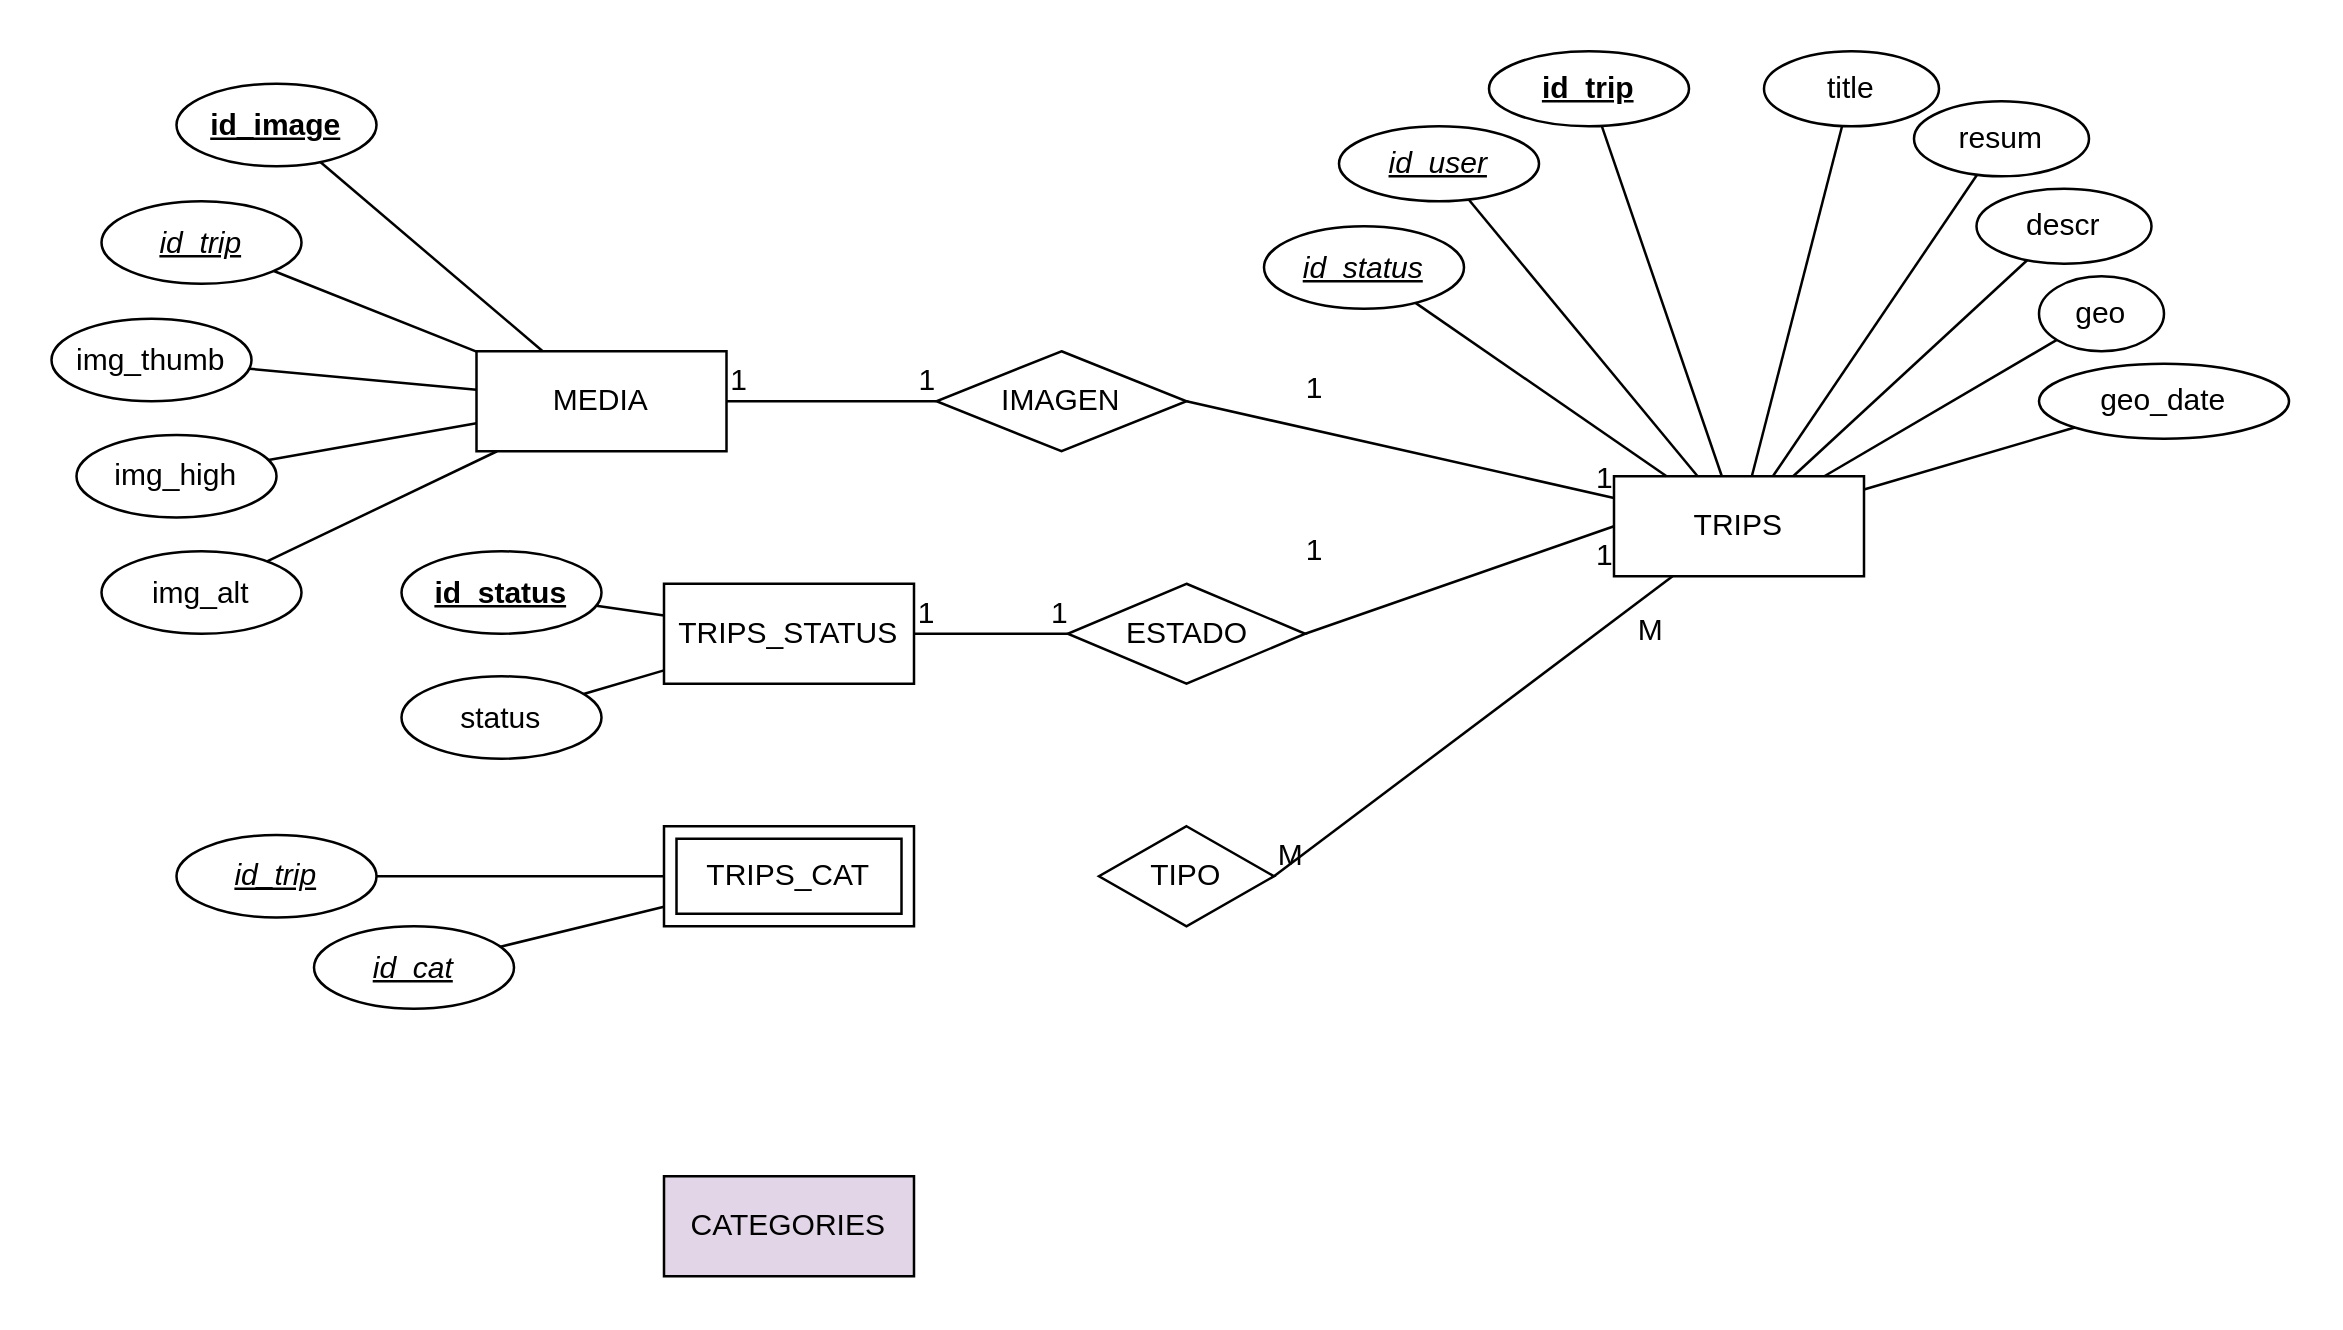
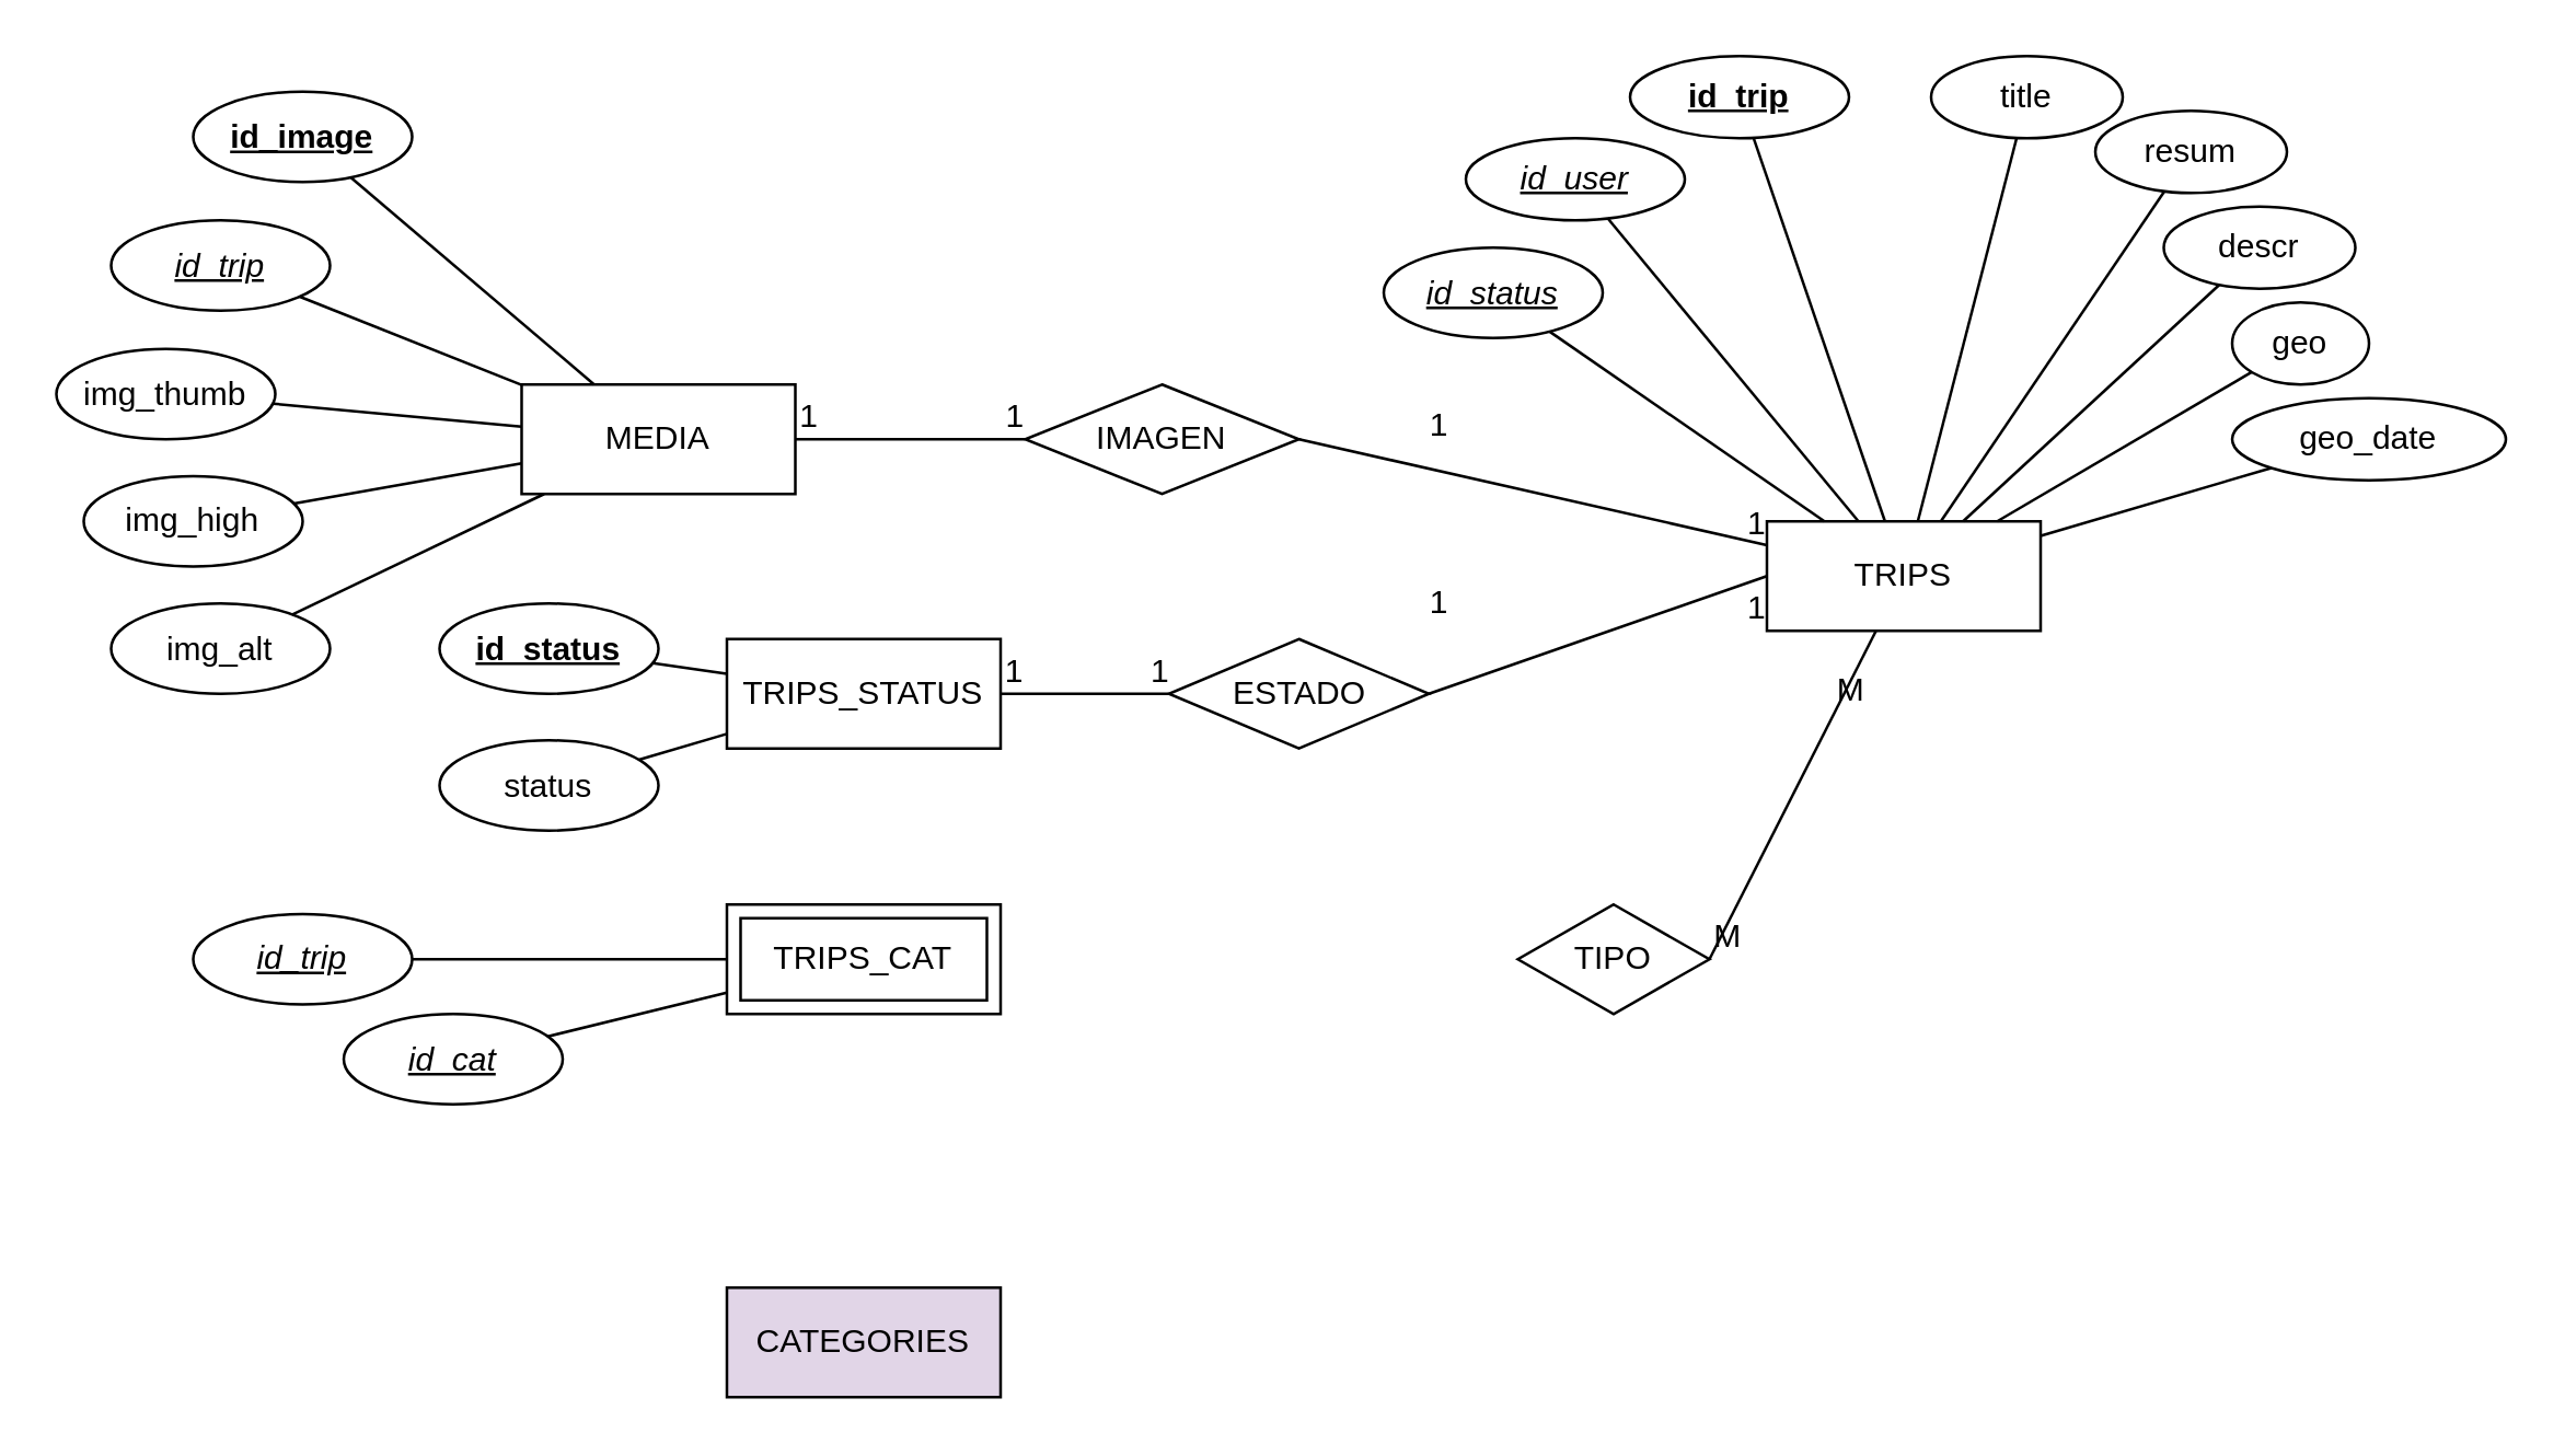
  <mxCell id="0" />
  <mxCell id="1" parent="0" />
  <mxCell id="2" value="TRIPS" style="whiteSpace=wrap;html=1;align=center;" vertex="1" parent="1"><mxGeometry x="645" y="190" width="100" height="40" as="geometry" /></mxCell>
  <mxCell id="3" value="CATEGORIES" style="whiteSpace=wrap;html=1;align=center;fillColor=#e1d5e7;" vertex="1" parent="1"><mxGeometry x="265" y="470" width="100" height="40" as="geometry" /></mxCell>
  <mxCell id="4" value="TRIPS_STATUS" style="whiteSpace=wrap;html=1;align=center;" vertex="1" parent="1"><mxGeometry x="265" y="233" width="100" height="40" as="geometry" /></mxCell>
  <mxCell id="5" value="MEDIA" style="whiteSpace=wrap;html=1;align=center;" vertex="1" parent="1"><mxGeometry x="190" y="140" width="100" height="40" as="geometry" /></mxCell>
  <mxCell id="6" value="geo_date" style="ellipse;whiteSpace=wrap;html=1;align=center;" vertex="1" parent="1"><mxGeometry x="815" y="145" width="100" height="30" as="geometry" /></mxCell>
  <mxCell id="7" value="descr" style="ellipse;whiteSpace=wrap;html=1;align=center;" vertex="1" parent="1"><mxGeometry x="790" y="75" width="70" height="30" as="geometry" /></mxCell>
  <mxCell id="8" value="resum" style="ellipse;whiteSpace=wrap;html=1;align=center;" vertex="1" parent="1"><mxGeometry x="765" y="40" width="70" height="30" as="geometry" /></mxCell>
  <mxCell id="9" value="title" style="ellipse;whiteSpace=wrap;html=1;align=center;" vertex="1" parent="1"><mxGeometry x="705" y="20" width="70" height="30" as="geometry" /></mxCell>
  <mxCell id="10" value="&lt;u&gt;&lt;i&gt;id_status&lt;/i&gt;&lt;/u&gt;" style="ellipse;whiteSpace=wrap;html=1;align=center;" vertex="1" parent="1"><mxGeometry x="505" y="90" width="80" height="33" as="geometry" /></mxCell>
  <mxCell id="11" value="&lt;b&gt;&lt;u&gt;id_trip&lt;/u&gt;&lt;/b&gt;" style="ellipse;whiteSpace=wrap;html=1;align=center;" vertex="1" parent="1"><mxGeometry x="595" y="20" width="80" height="30" as="geometry" /></mxCell>
  <mxCell id="12" value="&lt;u&gt;&lt;i&gt;id_user&lt;/i&gt;&lt;/u&gt;" style="ellipse;whiteSpace=wrap;html=1;align=center;" vertex="1" parent="1"><mxGeometry x="535" y="50" width="80" height="30" as="geometry" /></mxCell>
  <mxCell id="13" value="geo" style="ellipse;whiteSpace=wrap;html=1;align=center;" vertex="1" parent="1"><mxGeometry x="815" y="110" width="50" height="30" as="geometry" /></mxCell>
  <mxCell id="14" value="" style="endArrow=none;html=1;rounded=0;" edge="1" parent="1" source="2" target="13"><mxGeometry relative="1" as="geometry"><mxPoint x="425" y="540" as="sourcePoint" /><mxPoint x="585" y="540" as="targetPoint" /></mxGeometry></mxCell>
  <mxCell id="15" value="" style="endArrow=none;html=1;rounded=0;" edge="1" parent="1" source="2" target="6"><mxGeometry relative="1" as="geometry"><mxPoint x="755" y="222.632" as="sourcePoint" /><mxPoint x="845.427" y="227.391" as="targetPoint" /></mxGeometry></mxCell>
  <mxCell id="16" value="" style="endArrow=none;html=1;rounded=0;" edge="1" parent="1" source="2" target="7"><mxGeometry relative="1" as="geometry"><mxPoint x="765" y="232.632" as="sourcePoint" /><mxPoint x="855.427" y="237.391" as="targetPoint" /></mxGeometry></mxCell>
  <mxCell id="17" value="" style="endArrow=none;html=1;rounded=0;" edge="1" parent="1" source="2" target="8"><mxGeometry relative="1" as="geometry"><mxPoint x="775" y="242.632" as="sourcePoint" /><mxPoint x="865.427" y="247.391" as="targetPoint" /></mxGeometry></mxCell>
  <mxCell id="18" value="" style="endArrow=none;html=1;rounded=0;" edge="1" parent="1" source="9" target="2"><mxGeometry relative="1" as="geometry"><mxPoint x="785" y="252.632" as="sourcePoint" /><mxPoint x="875.427" y="257.391" as="targetPoint" /></mxGeometry></mxCell>
  <mxCell id="19" value="" style="endArrow=none;html=1;rounded=0;" edge="1" parent="1" source="11" target="2"><mxGeometry relative="1" as="geometry"><mxPoint x="795" y="262.632" as="sourcePoint" /><mxPoint x="885.427" y="267.391" as="targetPoint" /></mxGeometry></mxCell>
  <mxCell id="20" value="" style="endArrow=none;html=1;rounded=0;" edge="1" parent="1" source="2" target="12"><mxGeometry relative="1" as="geometry"><mxPoint x="805" y="272.632" as="sourcePoint" /><mxPoint x="895.427" y="277.391" as="targetPoint" /></mxGeometry></mxCell>
  <mxCell id="21" value="" style="endArrow=none;html=1;rounded=0;" edge="1" parent="1" source="2" target="10"><mxGeometry relative="1" as="geometry"><mxPoint x="815" y="282.632" as="sourcePoint" /><mxPoint x="905.427" y="287.391" as="targetPoint" /></mxGeometry></mxCell>
  <mxCell id="22" value="IMAGEN" style="shape=rhombus;perimeter=rhombusPerimeter;whiteSpace=wrap;html=1;align=center;" vertex="1" parent="1"><mxGeometry x="374" y="140" width="100" height="40" as="geometry" /></mxCell>
  <mxCell id="23" value="ESTADO" style="shape=rhombus;perimeter=rhombusPerimeter;whiteSpace=wrap;html=1;align=center;" vertex="1" parent="1"><mxGeometry x="426.5" y="233" width="95" height="40" as="geometry" /></mxCell>
- <mxCell id="24" value="TIPO" style="shape=rhombus;perimeter=rhombusPerimeter;whiteSpace=wrap;html=1;align=center;" vertex="1" parent="1"><mxGeometry x="439" y="330" width="70" height="40" as="geometry" /></mxCell>
+ <mxCell id="24" value="TIPO" style="shape=rhombus;perimeter=rhombusPerimeter;whiteSpace=wrap;html=1;align=center;" vertex="1" parent="1"><mxGeometry x="554" y="330" width="70" height="40" as="geometry" /></mxCell>
  <mxCell id="25" value="TRIPS_CAT" style="shape=ext;margin=3;double=1;whiteSpace=wrap;html=1;align=center;" vertex="1" parent="1"><mxGeometry x="265" y="330" width="100" height="40" as="geometry" /></mxCell>
  <mxCell id="26" value="" style="endArrow=none;html=1;rounded=0;exitX=1;exitY=0.5;exitDx=0;exitDy=0;" edge="1" parent="1" source="22" target="2"><mxGeometry relative="1" as="geometry"><mxPoint x="535" y="180" as="sourcePoint" /><mxPoint x="455" y="480" as="targetPoint" /></mxGeometry></mxCell>
  <mxCell id="27" value="" style="resizable=0;html=1;align=left;verticalAlign=bottom;" connectable="0" vertex="1" parent="26"><mxGeometry x="-1" relative="1" as="geometry" /></mxCell>
  <mxCell id="28" value="1" style="resizable=0;html=1;align=right;verticalAlign=bottom;" connectable="0" vertex="1" parent="26"><mxGeometry x="1" relative="1" as="geometry" /></mxCell>
  <mxCell id="29" value="" style="endArrow=none;html=1;rounded=0;entryX=0;entryY=0.5;entryDx=0;entryDy=0;" edge="1" parent="1" source="5" target="22"><mxGeometry relative="1" as="geometry"><mxPoint x="255" y="480" as="sourcePoint" /><mxPoint x="415" y="480" as="targetPoint" /></mxGeometry></mxCell>
  <mxCell id="30" value="1" style="resizable=0;html=1;align=left;verticalAlign=bottom;" connectable="0" vertex="1" parent="29"><mxGeometry x="-1" relative="1" as="geometry" /></mxCell>
  <mxCell id="31" value="1" style="resizable=0;html=1;align=right;verticalAlign=bottom;" connectable="0" vertex="1" parent="29"><mxGeometry x="1" relative="1" as="geometry" /></mxCell>
  <mxCell id="32" value="1" style="text;html=1;align=center;verticalAlign=middle;resizable=0;points=[];;autosize=1;" vertex="1" parent="1"><mxGeometry x="515" y="145" width="20" height="20" as="geometry" /></mxCell>
  <mxCell id="33" value="" style="endArrow=none;html=1;rounded=0;entryX=0;entryY=0.5;entryDx=0;entryDy=0;exitX=1;exitY=0.5;exitDx=0;exitDy=0;" edge="1" parent="1" source="23" target="2"><mxGeometry relative="1" as="geometry"><mxPoint x="525" y="228" as="sourcePoint" /><mxPoint x="655" y="205.294" as="targetPoint" /></mxGeometry></mxCell>
  <mxCell id="34" value="" style="resizable=0;html=1;align=left;verticalAlign=bottom;" connectable="0" vertex="1" parent="33"><mxGeometry x="-1" relative="1" as="geometry" /></mxCell>
  <mxCell id="35" value="1" style="resizable=0;html=1;align=right;verticalAlign=bottom;" connectable="0" vertex="1" parent="33"><mxGeometry x="1" relative="1" as="geometry"><mxPoint y="20" as="offset" /></mxGeometry></mxCell>
  <mxCell id="36" value="1" style="text;html=1;align=center;verticalAlign=middle;resizable=0;points=[];;autosize=1;" vertex="1" parent="1"><mxGeometry x="515" y="210" width="20" height="20" as="geometry" /></mxCell>
  <mxCell id="37" value="" style="endArrow=none;html=1;rounded=0;entryX=0;entryY=0.5;entryDx=0;entryDy=0;exitX=1;exitY=0.5;exitDx=0;exitDy=0;" edge="1" parent="1" source="4" target="23"><mxGeometry relative="1" as="geometry"><mxPoint x="251.5" y="523" as="sourcePoint" /><mxPoint x="411.5" y="523" as="targetPoint" /></mxGeometry></mxCell>
  <mxCell id="38" value="1" style="resizable=0;html=1;align=left;verticalAlign=bottom;" connectable="0" vertex="1" parent="37"><mxGeometry x="-1" relative="1" as="geometry" /></mxCell>
  <mxCell id="39" value="1" style="resizable=0;html=1;align=right;verticalAlign=bottom;" connectable="0" vertex="1" parent="37"><mxGeometry x="1" relative="1" as="geometry" /></mxCell>
  <mxCell id="40" value="&lt;i&gt;&lt;u&gt;id_trip&lt;/u&gt;&lt;/i&gt;" style="ellipse;whiteSpace=wrap;html=1;align=center;" vertex="1" parent="1"><mxGeometry x="70" y="333.5" width="80" height="33" as="geometry" /></mxCell>
  <mxCell id="41" value="" style="endArrow=none;html=1;rounded=0;" edge="1" parent="1" target="40" source="25"><mxGeometry relative="1" as="geometry"><mxPoint x="416.037" y="100" as="sourcePoint" /><mxPoint x="655.427" y="197.391" as="targetPoint" /></mxGeometry></mxCell>
  <mxCell id="42" value="&lt;i&gt;&lt;u&gt;id_cat&lt;/u&gt;&lt;/i&gt;" style="ellipse;whiteSpace=wrap;html=1;align=center;" vertex="1" parent="1"><mxGeometry x="125" y="370" width="80" height="33" as="geometry" /></mxCell>
  <mxCell id="43" value="" style="endArrow=none;html=1;rounded=0;" edge="1" parent="1" target="42" source="25"><mxGeometry relative="1" as="geometry"><mxPoint x="475.537" y="65" as="sourcePoint" /><mxPoint x="714.927" y="162.391" as="targetPoint" /></mxGeometry></mxCell>
  <mxCell id="44" value="&lt;u&gt;&lt;i&gt;id_trip&lt;/i&gt;&lt;/u&gt;" style="ellipse;whiteSpace=wrap;html=1;align=center;" vertex="1" parent="1"><mxGeometry x="40" y="80" width="80" height="33" as="geometry" /></mxCell>
  <mxCell id="45" value="" style="endArrow=none;html=1;rounded=0;" edge="1" parent="1" target="44" source="5"><mxGeometry relative="1" as="geometry"><mxPoint x="220" y="162" as="sourcePoint" /><mxPoint x="569.427" y="247.391" as="targetPoint" /></mxGeometry></mxCell>
  <mxCell id="46" value="&lt;b&gt;&lt;u&gt;id_image&lt;/u&gt;&lt;/b&gt;" style="ellipse;whiteSpace=wrap;html=1;align=center;" vertex="1" parent="1"><mxGeometry x="70" y="33" width="80" height="33" as="geometry" /></mxCell>
  <mxCell id="47" value="" style="endArrow=none;html=1;rounded=0;" edge="1" parent="1" target="46" source="5"><mxGeometry relative="1" as="geometry"><mxPoint x="209.037" y="195" as="sourcePoint" /><mxPoint x="448.427" y="292.391" as="targetPoint" /></mxGeometry></mxCell>
  <mxCell id="48" value="img_thumb" style="ellipse;whiteSpace=wrap;html=1;align=center;" vertex="1" parent="1"><mxGeometry x="20" y="127" width="80" height="33" as="geometry" /></mxCell>
  <mxCell id="49" value="" style="endArrow=none;html=1;rounded=0;" edge="1" parent="1" target="48" source="5"><mxGeometry relative="1" as="geometry"><mxPoint x="190" y="224.075" as="sourcePoint" /><mxPoint x="569.427" y="310.391" as="targetPoint" /></mxGeometry></mxCell>
  <mxCell id="50" value="img_high" style="ellipse;whiteSpace=wrap;html=1;align=center;" vertex="1" parent="1"><mxGeometry x="30" y="173.5" width="80" height="33" as="geometry" /></mxCell>
  <mxCell id="51" value="" style="endArrow=none;html=1;rounded=0;" edge="1" parent="1" target="50" source="5"><mxGeometry relative="1" as="geometry"><mxPoint x="200" y="294.075" as="sourcePoint" /><mxPoint x="579.427" y="380.391" as="targetPoint" /></mxGeometry></mxCell>
  <mxCell id="52" value="img_alt" style="ellipse;whiteSpace=wrap;html=1;align=center;" vertex="1" parent="1"><mxGeometry x="40" y="220" width="80" height="33" as="geometry" /></mxCell>
  <mxCell id="53" value="" style="endArrow=none;html=1;rounded=0;" edge="1" parent="1" target="52" source="5"><mxGeometry relative="1" as="geometry"><mxPoint x="220" y="191.075" as="sourcePoint" /><mxPoint x="599.427" y="277.391" as="targetPoint" /></mxGeometry></mxCell>
  <mxCell id="54" value="status" style="ellipse;whiteSpace=wrap;html=1;align=center;" vertex="1" parent="1"><mxGeometry x="160" y="270" width="80" height="33" as="geometry" /></mxCell>
  <mxCell id="55" value="" style="endArrow=none;html=1;rounded=0;" edge="1" parent="1" target="54" source="4"><mxGeometry relative="1" as="geometry"><mxPoint x="273.223" y="190" as="sourcePoint" /><mxPoint x="674.427" y="287.391" as="targetPoint" /></mxGeometry></mxCell>
  <mxCell id="56" value="&lt;u&gt;&lt;b&gt;id_status&lt;/b&gt;&lt;/u&gt;" style="ellipse;whiteSpace=wrap;html=1;align=center;" vertex="1" parent="1"><mxGeometry x="160" y="220" width="80" height="33" as="geometry" /></mxCell>
  <mxCell id="57" value="" style="endArrow=none;html=1;rounded=0;" edge="1" parent="1" target="56" source="4"><mxGeometry relative="1" as="geometry"><mxPoint x="283.223" y="200" as="sourcePoint" /><mxPoint x="684.427" y="297.391" as="targetPoint" /></mxGeometry></mxCell>
  <mxCell id="58" value="" style="endArrow=none;html=1;rounded=0;exitX=1;exitY=0.5;exitDx=0;exitDy=0;" edge="1" parent="1" source="24" target="2"><mxGeometry relative="1" as="geometry"><mxPoint x="25" y="530" as="sourcePoint" /><mxPoint x="685" y="310" as="targetPoint" /></mxGeometry></mxCell>
  <mxCell id="59" value="M" style="resizable=0;html=1;align=left;verticalAlign=bottom;" connectable="0" vertex="1" parent="58"><mxGeometry x="-1" relative="1" as="geometry" /></mxCell>
  <mxCell id="60" value="M" style="resizable=0;html=1;align=right;verticalAlign=bottom;" connectable="0" vertex="1" parent="58"><mxGeometry x="1" relative="1" as="geometry"><mxPoint x="-4" y="30.5" as="offset" /></mxGeometry></mxCell>
